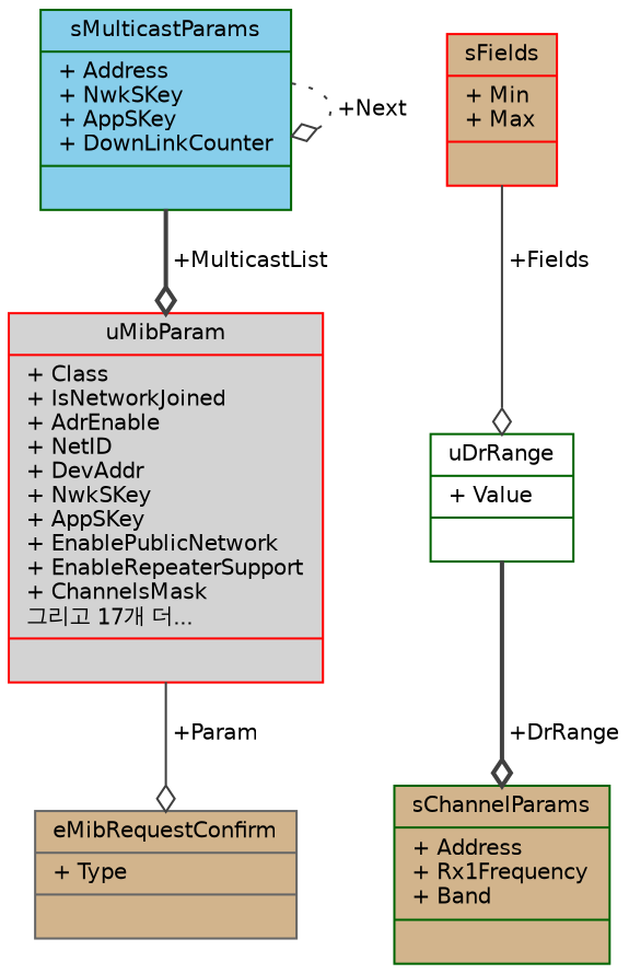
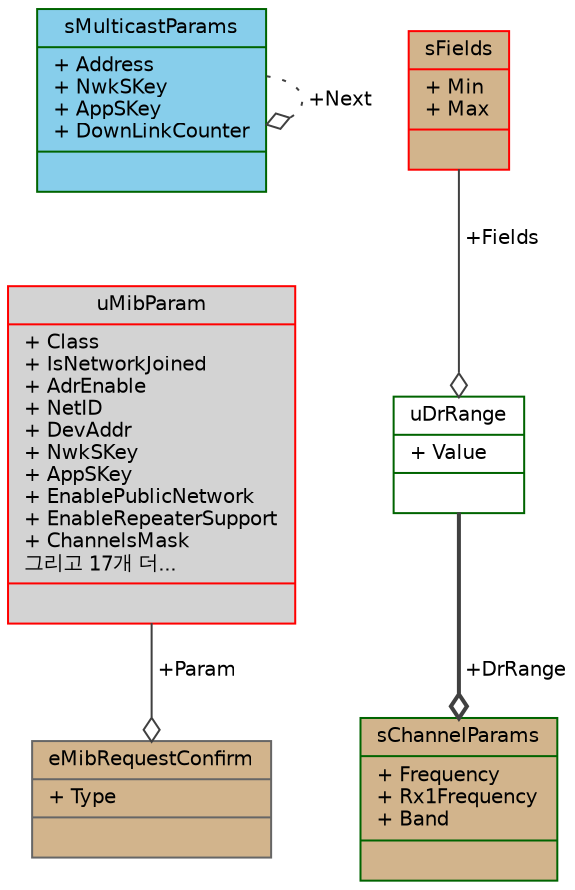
  digraph {
    node [color=darkgreen fillcolor=tan fontname=Helvetica fontsize=10 shape=record style=filled]
    edge [arrowhead=odiamond color=grey25 fontname=Helvetica fontsize=10 labelfontname=Helvetica labelfontsize=10 style=solid]
    n1 [color=gray40 fontcolor=black height=0.2 label="{eMibRequestConfirm\n|+ Type\l|}" width=0.4]
    n2 [color=red fillcolor=lightgrey height=0.2 label="{uMibParam\n|+ Class\l+ IsNetworkJoined\l+ AdrEnable\l+ NetID\l+ DevAddr\l+ NwkSKey\l+ AppSKey\l+ EnablePublicNetwork\l+ EnableRepeaterSupport\l+ ChannelsMask\l그리고 17개 더...\l|}" width=0.4]
    n3 [fillcolor=skyblue height=0.2 label="{sMulticastParams\n|+ Address\l+ NwkSKey\l+ AppSKey\l+ DownLinkCounter\l|}" width=0.4]
-   n4 [height=0.2 label="{sChannelParams\n|+ Address\l+ Rx1Frequency\l+ Band\l|}" width=0.4]
+   n4 [height=0.2 label="{sChannelParams\n|+ Frequency\l+ Rx1Frequency\l+ Band\l|}" width=0.4]
    n5 [fillcolor=white height=0.2 label="{uDrRange\n|+ Value\l|}" width=0.4]
    n6 [color=red height=0.2 label="{sFields\n|+ Min\l+ Max\l|}" width=0.4]
    n2 -> n1 [label=" +Param"]
-   n3 -> n2 [label=" +MulticastList" style=bold]
    n3 -> n3 [label=" +Next" style=dotted]
    n5 -> n4 [label=" +DrRange" style=bold]
    n6 -> n5 [label=" +Fields"]
  }
